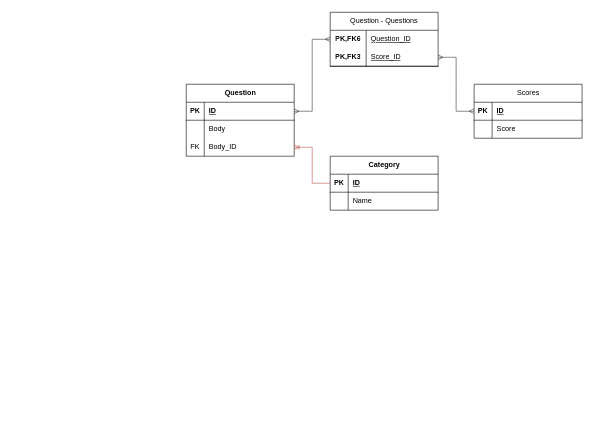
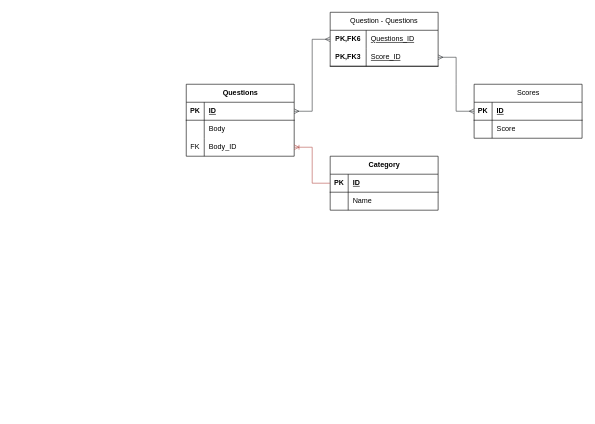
  <mxCell id="0" />
  <mxCell id="1" parent="0" />
- <mxCell id="2" value="&lt;span style=&quot;text-wrap-mode: wrap;&quot;&gt;Question&lt;/span&gt;" style="shape=table;startSize=30;container=1;collapsible=1;childLayout=tableLayout;fixedRows=1;rowLines=0;fontStyle=1;align=center;resizeLast=1;html=1;" vertex="1" parent="1"><mxGeometry x="310" y="140" width="180" height="120" as="geometry" /></mxCell>
+ <mxCell id="2" value="&lt;span style=&quot;text-wrap-mode: wrap;&quot;&gt;Questions&lt;/span&gt;" style="shape=table;startSize=30;container=1;collapsible=1;childLayout=tableLayout;fixedRows=1;rowLines=0;fontStyle=1;align=center;resizeLast=1;html=1;" vertex="1" parent="1"><mxGeometry x="310" y="140" width="180" height="120" as="geometry" /></mxCell>
  <mxCell id="3" value="" style="shape=tableRow;horizontal=0;startSize=0;swimlaneHead=0;swimlaneBody=0;fillColor=none;collapsible=0;dropTarget=0;points=[[0,0.5],[1,0.5]];portConstraint=eastwest;top=0;left=0;right=0;bottom=1;" vertex="1" parent="2"><mxGeometry y="30" width="180" height="30" as="geometry" /></mxCell>
  <mxCell id="4" value="PK" style="shape=partialRectangle;connectable=0;fillColor=none;top=0;left=0;bottom=0;right=0;fontStyle=1;overflow=hidden;whiteSpace=wrap;html=1;" vertex="1" parent="3"><mxGeometry width="30" height="30" as="geometry"><mxRectangle width="30" height="30" as="alternateBounds" /></mxGeometry></mxCell>
  <mxCell id="5" value="ID" style="shape=partialRectangle;connectable=0;fillColor=none;top=0;left=0;bottom=0;right=0;align=left;spacingLeft=6;fontStyle=5;overflow=hidden;whiteSpace=wrap;html=1;" vertex="1" parent="3"><mxGeometry x="30" width="150" height="30" as="geometry"><mxRectangle width="150" height="30" as="alternateBounds" /></mxGeometry></mxCell>
  <mxCell id="6" value="" style="shape=tableRow;horizontal=0;startSize=0;swimlaneHead=0;swimlaneBody=0;fillColor=none;collapsible=0;dropTarget=0;points=[[0,0.5],[1,0.5]];portConstraint=eastwest;top=0;left=0;right=0;bottom=0;" vertex="1" parent="2"><mxGeometry y="60" width="180" height="30" as="geometry" /></mxCell>
  <mxCell id="7" value="" style="shape=partialRectangle;connectable=0;fillColor=none;top=0;left=0;bottom=0;right=0;editable=1;overflow=hidden;whiteSpace=wrap;html=1;" vertex="1" parent="6"><mxGeometry width="30" height="30" as="geometry"><mxRectangle width="30" height="30" as="alternateBounds" /></mxGeometry></mxCell>
  <mxCell id="8" value="Body" style="shape=partialRectangle;connectable=0;fillColor=none;top=0;left=0;bottom=0;right=0;align=left;spacingLeft=6;overflow=hidden;whiteSpace=wrap;html=1;" vertex="1" parent="6"><mxGeometry x="30" width="150" height="30" as="geometry"><mxRectangle width="150" height="30" as="alternateBounds" /></mxGeometry></mxCell>
  <mxCell id="9" value="" style="shape=tableRow;horizontal=0;startSize=0;swimlaneHead=0;swimlaneBody=0;fillColor=none;collapsible=0;dropTarget=0;points=[[0,0.5],[1,0.5]];portConstraint=eastwest;top=0;left=0;right=0;bottom=0;" vertex="1" parent="2"><mxGeometry y="90" width="180" height="30" as="geometry" /></mxCell>
  <mxCell id="10" value="FK" style="shape=partialRectangle;connectable=0;fillColor=none;top=0;left=0;bottom=0;right=0;editable=1;overflow=hidden;whiteSpace=wrap;html=1;" vertex="1" parent="9"><mxGeometry width="30" height="30" as="geometry"><mxRectangle width="30" height="30" as="alternateBounds" /></mxGeometry></mxCell>
  <mxCell id="11" value="Body_ID" style="shape=partialRectangle;connectable=0;fillColor=none;top=0;left=0;bottom=0;right=0;align=left;spacingLeft=6;overflow=hidden;whiteSpace=wrap;html=1;" vertex="1" parent="9"><mxGeometry x="30" width="150" height="30" as="geometry"><mxRectangle width="150" height="30" as="alternateBounds" /></mxGeometry></mxCell>
  <mxCell id="12" value="&lt;span style=&quot;font-weight: 400;&quot;&gt;Question - Questions&lt;/span&gt;" style="shape=table;startSize=30;container=1;collapsible=1;childLayout=tableLayout;fixedRows=1;rowLines=0;fontStyle=1;align=center;resizeLast=1;html=1;whiteSpace=wrap;" vertex="1" parent="1"><mxGeometry x="550" y="20" width="180" height="90" as="geometry" /></mxCell>
  <mxCell id="13" value="" style="shape=tableRow;horizontal=0;startSize=0;swimlaneHead=0;swimlaneBody=0;fillColor=none;collapsible=0;dropTarget=0;points=[[0,0.5],[1,0.5]];portConstraint=eastwest;top=0;left=0;right=0;bottom=0;html=1;" vertex="1" parent="12"><mxGeometry y="30" width="180" height="30" as="geometry" /></mxCell>
  <mxCell id="14" value="PK,FK6" style="shape=partialRectangle;connectable=0;fillColor=none;top=0;left=0;bottom=0;right=0;fontStyle=1;overflow=hidden;html=1;whiteSpace=wrap;" vertex="1" parent="13"><mxGeometry width="60" height="30" as="geometry"><mxRectangle width="60" height="30" as="alternateBounds" /></mxGeometry></mxCell>
- <mxCell id="15" value="&lt;span style=&quot;font-weight: 400;&quot;&gt;Question_ID&lt;/span&gt;" style="shape=partialRectangle;connectable=0;fillColor=none;top=0;left=0;bottom=0;right=0;align=left;spacingLeft=6;fontStyle=5;overflow=hidden;html=1;whiteSpace=wrap;" vertex="1" parent="13"><mxGeometry x="60" width="120" height="30" as="geometry"><mxRectangle width="120" height="30" as="alternateBounds" /></mxGeometry></mxCell>
+ <mxCell id="15" value="&lt;span style=&quot;font-weight: 400;&quot;&gt;Questions_ID&lt;/span&gt;" style="shape=partialRectangle;connectable=0;fillColor=none;top=0;left=0;bottom=0;right=0;align=left;spacingLeft=6;fontStyle=5;overflow=hidden;html=1;whiteSpace=wrap;" vertex="1" parent="13"><mxGeometry x="60" width="120" height="30" as="geometry"><mxRectangle width="120" height="30" as="alternateBounds" /></mxGeometry></mxCell>
  <mxCell id="16" value="" style="shape=tableRow;horizontal=0;startSize=0;swimlaneHead=0;swimlaneBody=0;fillColor=none;collapsible=0;dropTarget=0;points=[[0,0.5],[1,0.5]];portConstraint=eastwest;top=0;left=0;right=0;bottom=1;html=1;" vertex="1" parent="12"><mxGeometry y="60" width="180" height="30" as="geometry" /></mxCell>
  <mxCell id="17" value="PK,FK3" style="shape=partialRectangle;connectable=0;fillColor=none;top=0;left=0;bottom=0;right=0;fontStyle=1;overflow=hidden;html=1;whiteSpace=wrap;" vertex="1" parent="16"><mxGeometry width="60" height="30" as="geometry"><mxRectangle width="60" height="30" as="alternateBounds" /></mxGeometry></mxCell>
  <mxCell id="18" value="&lt;span style=&quot;font-weight: 400;&quot;&gt;Score_ID&lt;/span&gt;" style="shape=partialRectangle;connectable=0;fillColor=none;top=0;left=0;bottom=0;right=0;align=left;spacingLeft=6;fontStyle=5;overflow=hidden;html=1;whiteSpace=wrap;" vertex="1" parent="16"><mxGeometry x="60" width="120" height="30" as="geometry"><mxRectangle width="120" height="30" as="alternateBounds" /></mxGeometry></mxCell>
  <mxCell id="19" value="&lt;span style=&quot;text-wrap-mode: wrap;&quot;&gt;Category&lt;/span&gt;" style="shape=table;startSize=30;container=1;collapsible=1;childLayout=tableLayout;fixedRows=1;rowLines=0;fontStyle=1;align=center;resizeLast=1;html=1;" vertex="1" parent="1"><mxGeometry x="550" y="260" width="180" height="90" as="geometry" /></mxCell>
  <mxCell id="20" value="" style="shape=tableRow;horizontal=0;startSize=0;swimlaneHead=0;swimlaneBody=0;fillColor=none;collapsible=0;dropTarget=0;points=[[0,0.5],[1,0.5]];portConstraint=eastwest;top=0;left=0;right=0;bottom=1;" vertex="1" parent="19"><mxGeometry y="30" width="180" height="30" as="geometry" /></mxCell>
  <mxCell id="21" value="PK" style="shape=partialRectangle;connectable=0;fillColor=none;top=0;left=0;bottom=0;right=0;fontStyle=1;overflow=hidden;whiteSpace=wrap;html=1;" vertex="1" parent="20"><mxGeometry width="30" height="30" as="geometry"><mxRectangle width="30" height="30" as="alternateBounds" /></mxGeometry></mxCell>
  <mxCell id="22" value="ID" style="shape=partialRectangle;connectable=0;fillColor=none;top=0;left=0;bottom=0;right=0;align=left;spacingLeft=6;fontStyle=5;overflow=hidden;whiteSpace=wrap;html=1;" vertex="1" parent="20"><mxGeometry x="30" width="150" height="30" as="geometry"><mxRectangle width="150" height="30" as="alternateBounds" /></mxGeometry></mxCell>
  <mxCell id="23" value="" style="shape=tableRow;horizontal=0;startSize=0;swimlaneHead=0;swimlaneBody=0;fillColor=none;collapsible=0;dropTarget=0;points=[[0,0.5],[1,0.5]];portConstraint=eastwest;top=0;left=0;right=0;bottom=0;" vertex="1" parent="19"><mxGeometry y="60" width="180" height="30" as="geometry" /></mxCell>
  <mxCell id="24" value="" style="shape=partialRectangle;connectable=0;fillColor=none;top=0;left=0;bottom=0;right=0;editable=1;overflow=hidden;whiteSpace=wrap;html=1;" vertex="1" parent="23"><mxGeometry width="30" height="30" as="geometry"><mxRectangle width="30" height="30" as="alternateBounds" /></mxGeometry></mxCell>
  <mxCell id="25" value="Name" style="shape=partialRectangle;connectable=0;fillColor=none;top=0;left=0;bottom=0;right=0;align=left;spacingLeft=6;overflow=hidden;whiteSpace=wrap;html=1;" vertex="1" parent="23"><mxGeometry x="30" width="150" height="30" as="geometry"><mxRectangle width="150" height="30" as="alternateBounds" /></mxGeometry></mxCell>
  <mxCell id="26" value="&lt;span style=&quot;font-weight: 400; text-wrap-mode: wrap;&quot;&gt;Scores&lt;/span&gt;" style="shape=table;startSize=30;container=1;collapsible=1;childLayout=tableLayout;fixedRows=1;rowLines=0;fontStyle=1;align=center;resizeLast=1;html=1;" vertex="1" parent="1"><mxGeometry x="790" y="140" width="180" height="90" as="geometry" /></mxCell>
  <mxCell id="27" value="" style="shape=tableRow;horizontal=0;startSize=0;swimlaneHead=0;swimlaneBody=0;fillColor=none;collapsible=0;dropTarget=0;points=[[0,0.5],[1,0.5]];portConstraint=eastwest;top=0;left=0;right=0;bottom=1;" vertex="1" parent="26"><mxGeometry y="30" width="180" height="30" as="geometry" /></mxCell>
  <mxCell id="28" value="PK" style="shape=partialRectangle;connectable=0;fillColor=none;top=0;left=0;bottom=0;right=0;fontStyle=1;overflow=hidden;whiteSpace=wrap;html=1;" vertex="1" parent="27"><mxGeometry width="30" height="30" as="geometry"><mxRectangle width="30" height="30" as="alternateBounds" /></mxGeometry></mxCell>
  <mxCell id="29" value="ID" style="shape=partialRectangle;connectable=0;fillColor=none;top=0;left=0;bottom=0;right=0;align=left;spacingLeft=6;fontStyle=5;overflow=hidden;whiteSpace=wrap;html=1;" vertex="1" parent="27"><mxGeometry x="30" width="150" height="30" as="geometry"><mxRectangle width="150" height="30" as="alternateBounds" /></mxGeometry></mxCell>
  <mxCell id="30" value="" style="shape=tableRow;horizontal=0;startSize=0;swimlaneHead=0;swimlaneBody=0;fillColor=none;collapsible=0;dropTarget=0;points=[[0,0.5],[1,0.5]];portConstraint=eastwest;top=0;left=0;right=0;bottom=0;" vertex="1" parent="26"><mxGeometry y="60" width="180" height="30" as="geometry" /></mxCell>
  <mxCell id="31" value="" style="shape=partialRectangle;connectable=0;fillColor=none;top=0;left=0;bottom=0;right=0;editable=1;overflow=hidden;whiteSpace=wrap;html=1;" vertex="1" parent="30"><mxGeometry width="30" height="30" as="geometry"><mxRectangle width="30" height="30" as="alternateBounds" /></mxGeometry></mxCell>
  <mxCell id="32" value="Score" style="shape=partialRectangle;connectable=0;fillColor=none;top=0;left=0;bottom=0;right=0;align=left;spacingLeft=6;overflow=hidden;whiteSpace=wrap;html=1;" vertex="1" parent="30"><mxGeometry x="30" width="150" height="30" as="geometry"><mxRectangle width="150" height="30" as="alternateBounds" /></mxGeometry></mxCell>
  <mxCell id="33" value="" style="edgeStyle=entityRelationEdgeStyle;fontSize=12;html=1;endArrow=ERoneToMany;rounded=0;entryX=1;entryY=0.5;entryDx=0;entryDy=0;fillColor=#f8cecc;strokeColor=#b85450;" edge="1" parent="1" source="20" target="9"><mxGeometry width="100" height="100" relative="1" as="geometry"><mxPoint x="228.56" y="579.09" as="sourcePoint" /><mxPoint x="230" y="405" as="targetPoint" /><Array as="points"><mxPoint x="20" y="375" /><mxPoint x="200" y="540" /><mxPoint x="170" y="490" /><mxPoint x="60" y="385" /><mxPoint x="20" y="395" /><mxPoint x="140" y="365" /><mxPoint x="40" y="245" /></Array></mxGeometry></mxCell>
  <mxCell id="34" value="" style="edgeStyle=entityRelationEdgeStyle;fontSize=12;html=1;endArrow=ERmany;startArrow=ERmany;rounded=0;exitX=0;exitY=0.5;exitDx=0;exitDy=0;entryX=1;entryY=0.5;entryDx=0;entryDy=0;fillColor=#ffcccc;strokeColor=#36393d;" edge="1" parent="1" source="13" target="3"><mxGeometry width="100" height="100" relative="1" as="geometry"><mxPoint x="560" y="540" as="sourcePoint" /><mxPoint x="660" y="440" as="targetPoint" /><Array as="points"><mxPoint x="820" y="550" /><mxPoint x="630" y="520" /></Array></mxGeometry></mxCell>
  <mxCell id="35" value="" style="edgeStyle=entityRelationEdgeStyle;fontSize=12;html=1;endArrow=ERmany;startArrow=ERmany;rounded=0;entryX=0;entryY=0.5;entryDx=0;entryDy=0;fillColor=#ffcccc;strokeColor=#36393d;exitX=1;exitY=0.5;exitDx=0;exitDy=0;" edge="1" parent="1" source="16" target="27"><mxGeometry width="100" height="100" relative="1" as="geometry"><mxPoint x="570" y="240" as="sourcePoint" /><mxPoint x="500" y="310" as="targetPoint" /><Array as="points"><mxPoint x="870" y="685" /><mxPoint x="570" y="210" /><mxPoint x="610" y="260" /><mxPoint x="680" y="655" /></Array></mxGeometry></mxCell>
